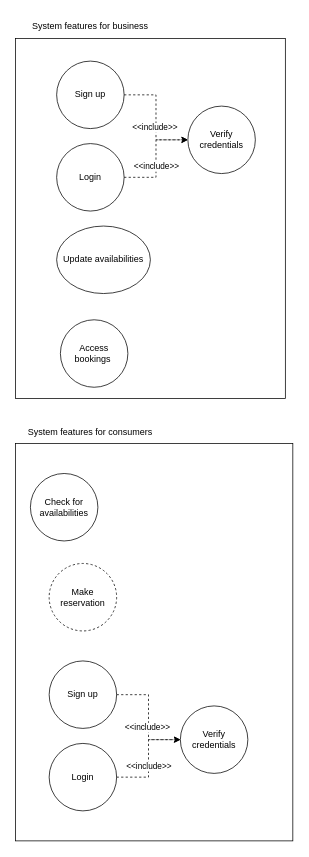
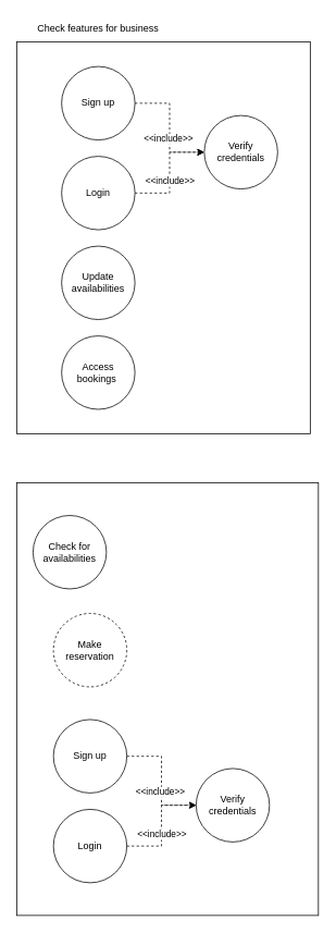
  <mxCell id="0" />
  <mxCell id="1" parent="0" />
- <mxCell id="2" value="System features for business" style="text;html=1;strokeColor=none;fillColor=none;align=center;verticalAlign=middle;whiteSpace=wrap;rounded=0;" vertex="1" parent="1"><mxGeometry x="20" y="20" width="200" height="30" as="geometry" /></mxCell>
- <mxCell id="3" value="System features for consumers" style="text;html=1;strokeColor=none;fillColor=none;align=center;verticalAlign=middle;whiteSpace=wrap;rounded=0;" vertex="1" parent="1"><mxGeometry x="20" y="561" width="200" height="30" as="geometry" /></mxCell>
+ <mxCell id="2" value="Check features for business" style="text;html=1;strokeColor=none;fillColor=none;align=center;verticalAlign=middle;whiteSpace=wrap;rounded=0;" vertex="1" parent="1"><mxGeometry x="20" y="20" width="200" height="30" as="geometry" /></mxCell>
  <mxCell id="4" value="" style="rounded=0;whiteSpace=wrap;html=1;" vertex="1" parent="1"><mxGeometry x="20" y="591" width="370" height="530" as="geometry" /></mxCell>
  <mxCell id="5" value="Check for availabilities" style="ellipse;whiteSpace=wrap;html=1;aspect=fixed;" vertex="1" parent="1"><mxGeometry x="40" y="631" width="90" height="90" as="geometry" /></mxCell>
  <mxCell id="6" value="Make reservation" style="ellipse;whiteSpace=wrap;html=1;aspect=fixed;dashed=1;" vertex="1" parent="1"><mxGeometry x="65" y="751" width="90" height="90" as="geometry" /></mxCell>
  <mxCell id="7" value="" style="rounded=0;whiteSpace=wrap;html=1;" vertex="1" parent="1"><mxGeometry x="20" y="51" width="360" height="480" as="geometry" /></mxCell>
- <mxCell id="8" value="Update availabilities" style="ellipse;whiteSpace=wrap;html=1;aspect=fixed;" vertex="1" parent="1"><mxGeometry x="75" y="301" width="125" height="90" as="geometry" /></mxCell>
- <mxCell id="9" value="Access bookings&amp;nbsp;" style="ellipse;whiteSpace=wrap;html=1;aspect=fixed;" vertex="1" parent="1"><mxGeometry x="80" y="426" width="90" height="90" as="geometry" /></mxCell>
+ <mxCell id="8" value="Update availabilities" style="ellipse;whiteSpace=wrap;html=1;aspect=fixed;" vertex="1" parent="1"><mxGeometry x="75" y="301" width="90" height="90" as="geometry" /></mxCell>
+ <mxCell id="9" value="Access bookings&amp;nbsp;" style="ellipse;whiteSpace=wrap;html=1;aspect=fixed;" vertex="1" parent="1"><mxGeometry x="75" y="411" width="90" height="90" as="geometry" /></mxCell>
  <mxCell id="10" value="" style="group" vertex="1" connectable="0" parent="1"><mxGeometry x="75" y="81" width="265" height="200" as="geometry" /></mxCell>
  <mxCell id="11" value="Sign up" style="ellipse;whiteSpace=wrap;html=1;aspect=fixed;" vertex="1" parent="10"><mxGeometry width="90" height="90" as="geometry" /></mxCell>
  <mxCell id="12" value="Login" style="ellipse;whiteSpace=wrap;html=1;aspect=fixed;" vertex="1" parent="10"><mxGeometry y="110" width="90" height="90" as="geometry" /></mxCell>
  <mxCell id="13" value="Verify credentials" style="ellipse;whiteSpace=wrap;html=1;aspect=fixed;" vertex="1" parent="10"><mxGeometry x="175" y="60" width="90" height="90" as="geometry" /></mxCell>
  <mxCell id="14" style="edgeStyle=orthogonalEdgeStyle;rounded=0;orthogonalLoop=1;jettySize=auto;html=1;dashed=1;" edge="1" parent="10" source="11" target="13"><mxGeometry relative="1" as="geometry" /></mxCell>
  <mxCell id="15" value="&amp;lt;&amp;lt;include&amp;gt;&amp;gt;" style="edgeLabel;html=1;align=center;verticalAlign=middle;resizable=0;points=[];" vertex="1" connectable="0" parent="14"><mxGeometry x="0.166" y="-2" relative="1" as="geometry"><mxPoint y="1" as="offset" /></mxGeometry></mxCell>
  <mxCell id="16" style="edgeStyle=orthogonalEdgeStyle;rounded=0;orthogonalLoop=1;jettySize=auto;html=1;exitX=1;exitY=0.5;exitDx=0;exitDy=0;entryX=0;entryY=0.5;entryDx=0;entryDy=0;dashed=1;" edge="1" parent="10" source="12" target="13"><mxGeometry relative="1" as="geometry" /></mxCell>
  <mxCell id="17" value="&amp;lt;&amp;lt;include&amp;gt;&amp;gt;" style="edgeLabel;html=1;align=center;verticalAlign=middle;resizable=0;points=[];" vertex="1" connectable="0" parent="16"><mxGeometry x="-0.148" y="1" relative="1" as="geometry"><mxPoint x="1" y="1" as="offset" /></mxGeometry></mxCell>
  <mxCell id="18" value="" style="group" vertex="1" connectable="0" parent="1"><mxGeometry x="65" y="881" width="265" height="200" as="geometry" /></mxCell>
  <mxCell id="19" value="Sign up" style="ellipse;whiteSpace=wrap;html=1;aspect=fixed;" vertex="1" parent="18"><mxGeometry width="90" height="90" as="geometry" /></mxCell>
  <mxCell id="20" value="Login" style="ellipse;whiteSpace=wrap;html=1;aspect=fixed;" vertex="1" parent="18"><mxGeometry y="110" width="90" height="90" as="geometry" /></mxCell>
  <mxCell id="21" value="Verify credentials" style="ellipse;whiteSpace=wrap;html=1;aspect=fixed;" vertex="1" parent="18"><mxGeometry x="175" y="60" width="90" height="90" as="geometry" /></mxCell>
  <mxCell id="22" style="edgeStyle=orthogonalEdgeStyle;rounded=0;orthogonalLoop=1;jettySize=auto;html=1;dashed=1;" edge="1" parent="18" source="19" target="21"><mxGeometry relative="1" as="geometry" /></mxCell>
  <mxCell id="23" value="&amp;lt;&amp;lt;include&amp;gt;&amp;gt;" style="edgeLabel;html=1;align=center;verticalAlign=middle;resizable=0;points=[];" vertex="1" connectable="0" parent="22"><mxGeometry x="0.166" y="-2" relative="1" as="geometry"><mxPoint y="1" as="offset" /></mxGeometry></mxCell>
  <mxCell id="24" style="edgeStyle=orthogonalEdgeStyle;rounded=0;orthogonalLoop=1;jettySize=auto;html=1;exitX=1;exitY=0.5;exitDx=0;exitDy=0;entryX=0;entryY=0.5;entryDx=0;entryDy=0;dashed=1;" edge="1" parent="18" source="20" target="21"><mxGeometry relative="1" as="geometry" /></mxCell>
  <mxCell id="25" value="&amp;lt;&amp;lt;include&amp;gt;&amp;gt;" style="edgeLabel;html=1;align=center;verticalAlign=middle;resizable=0;points=[];" vertex="1" connectable="0" parent="24"><mxGeometry x="-0.148" y="1" relative="1" as="geometry"><mxPoint x="1" y="1" as="offset" /></mxGeometry></mxCell>
